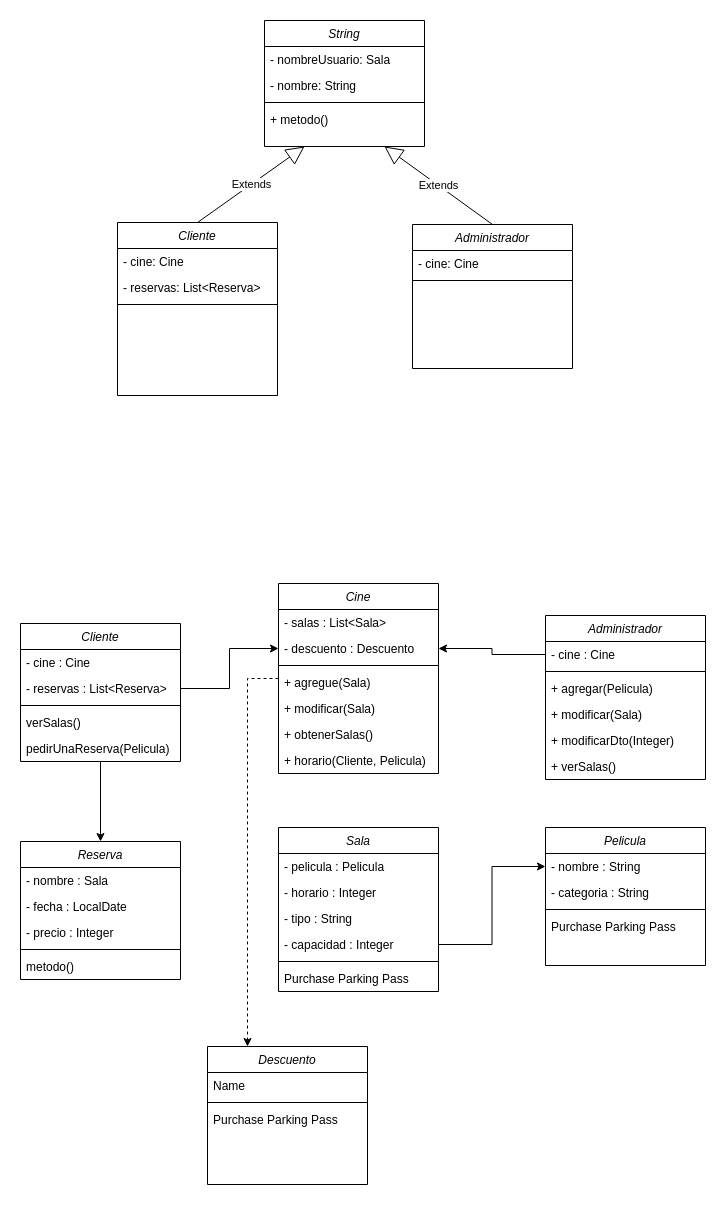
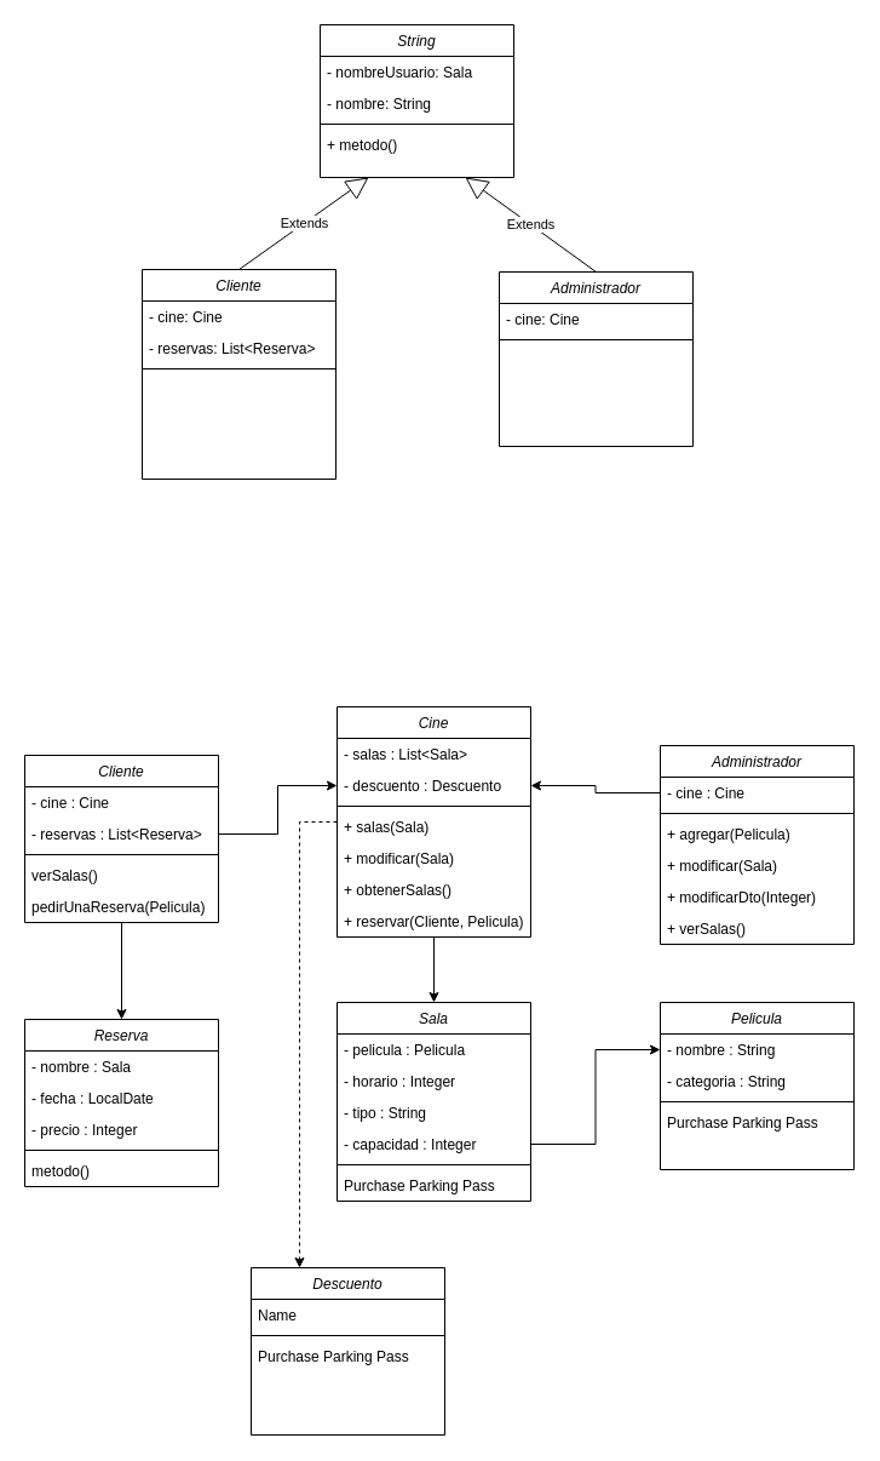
  <mxCell id="0" />
  <mxCell id="1" parent="0" />
  <mxCell id="2" value="Reserva" style="swimlane;fontStyle=2;align=center;verticalAlign=top;childLayout=stackLayout;horizontal=1;startSize=26;horizontalStack=0;resizeParent=1;resizeLast=0;collapsible=1;marginBottom=0;rounded=0;shadow=0;strokeWidth=1;" parent="1" vertex="1"><mxGeometry x="20" y="841" width="160" height="138" as="geometry"><mxRectangle x="230" y="140" width="160" height="26" as="alternateBounds" /></mxGeometry></mxCell>
  <mxCell id="3" value="- nombre : Sala" style="text;align=left;verticalAlign=top;spacingLeft=4;spacingRight=4;overflow=hidden;rotatable=0;points=[[0,0.5],[1,0.5]];portConstraint=eastwest;" vertex="1" parent="2"><mxGeometry y="26" width="160" height="26" as="geometry" /></mxCell>
  <mxCell id="4" value="- fecha : LocalDate" style="text;align=left;verticalAlign=top;spacingLeft=4;spacingRight=4;overflow=hidden;rotatable=0;points=[[0,0.5],[1,0.5]];portConstraint=eastwest;" vertex="1" parent="2"><mxGeometry y="52" width="160" height="26" as="geometry" /></mxCell>
  <mxCell id="5" value="- precio : Integer" style="text;align=left;verticalAlign=top;spacingLeft=4;spacingRight=4;overflow=hidden;rotatable=0;points=[[0,0.5],[1,0.5]];portConstraint=eastwest;" parent="2" vertex="1"><mxGeometry y="78" width="160" height="26" as="geometry" /></mxCell>
  <mxCell id="6" value="" style="line;html=1;strokeWidth=1;align=left;verticalAlign=middle;spacingTop=-1;spacingLeft=3;spacingRight=3;rotatable=0;labelPosition=right;points=[];portConstraint=eastwest;" parent="2" vertex="1"><mxGeometry y="104" width="160" height="8" as="geometry" /></mxCell>
  <mxCell id="7" value="metodo()" style="text;align=left;verticalAlign=top;spacingLeft=4;spacingRight=4;overflow=hidden;rotatable=0;points=[[0,0.5],[1,0.5]];portConstraint=eastwest;" parent="2" vertex="1"><mxGeometry y="112" width="160" height="26" as="geometry" /></mxCell>
  <mxCell id="8" value="Pelicula" style="swimlane;fontStyle=2;align=center;verticalAlign=top;childLayout=stackLayout;horizontal=1;startSize=26;horizontalStack=0;resizeParent=1;resizeLast=0;collapsible=1;marginBottom=0;rounded=0;shadow=0;strokeWidth=1;" vertex="1" parent="1"><mxGeometry x="545" y="827" width="160" height="138" as="geometry"><mxRectangle x="230" y="140" width="160" height="26" as="alternateBounds" /></mxGeometry></mxCell>
  <mxCell id="9" value="- nombre : String" style="text;align=left;verticalAlign=top;spacingLeft=4;spacingRight=4;overflow=hidden;rotatable=0;points=[[0,0.5],[1,0.5]];portConstraint=eastwest;" vertex="1" parent="8"><mxGeometry y="26" width="160" height="26" as="geometry" /></mxCell>
  <mxCell id="10" value="- categoria : String" style="text;align=left;verticalAlign=top;spacingLeft=4;spacingRight=4;overflow=hidden;rotatable=0;points=[[0,0.5],[1,0.5]];portConstraint=eastwest;" vertex="1" parent="8"><mxGeometry y="52" width="160" height="26" as="geometry" /></mxCell>
  <mxCell id="11" value="" style="line;html=1;strokeWidth=1;align=left;verticalAlign=middle;spacingTop=-1;spacingLeft=3;spacingRight=3;rotatable=0;labelPosition=right;points=[];portConstraint=eastwest;" vertex="1" parent="8"><mxGeometry y="78" width="160" height="8" as="geometry" /></mxCell>
  <mxCell id="12" value="Purchase Parking Pass" style="text;align=left;verticalAlign=top;spacingLeft=4;spacingRight=4;overflow=hidden;rotatable=0;points=[[0,0.5],[1,0.5]];portConstraint=eastwest;" vertex="1" parent="8"><mxGeometry y="86" width="160" height="26" as="geometry" /></mxCell>
+ <mxCell id="13" style="edgeStyle=orthogonalEdgeStyle;rounded=0;orthogonalLoop=1;jettySize=auto;html=1;entryX=0.5;entryY=0;entryDx=0;entryDy=0;" edge="1" parent="1" source="15" target="23"><mxGeometry relative="1" as="geometry" /></mxCell>
  <mxCell id="14" style="edgeStyle=orthogonalEdgeStyle;rounded=0;orthogonalLoop=1;jettySize=auto;html=1;entryX=0.25;entryY=0;entryDx=0;entryDy=0;dashed=1;" edge="1" parent="1" source="15" target="37"><mxGeometry relative="1" as="geometry"><Array as="points"><mxPoint x="247" y="678" /></Array></mxGeometry></mxCell>
  <mxCell id="15" value="Cine" style="swimlane;fontStyle=2;align=center;verticalAlign=top;childLayout=stackLayout;horizontal=1;startSize=26;horizontalStack=0;resizeParent=1;resizeLast=0;collapsible=1;marginBottom=0;rounded=0;shadow=0;strokeWidth=1;" vertex="1" parent="1"><mxGeometry x="278" y="583" width="160" height="190" as="geometry"><mxRectangle x="230" y="140" width="160" height="26" as="alternateBounds" /></mxGeometry></mxCell>
  <mxCell id="16" value="- salas : List&lt;Sala&gt;" style="text;align=left;verticalAlign=top;spacingLeft=4;spacingRight=4;overflow=hidden;rotatable=0;points=[[0,0.5],[1,0.5]];portConstraint=eastwest;" vertex="1" parent="15"><mxGeometry y="26" width="160" height="26" as="geometry" /></mxCell>
  <mxCell id="17" value="- descuento : Descuento" style="text;align=left;verticalAlign=top;spacingLeft=4;spacingRight=4;overflow=hidden;rotatable=0;points=[[0,0.5],[1,0.5]];portConstraint=eastwest;" vertex="1" parent="15"><mxGeometry y="52" width="160" height="26" as="geometry" /></mxCell>
  <mxCell id="18" value="" style="line;html=1;strokeWidth=1;align=left;verticalAlign=middle;spacingTop=-1;spacingLeft=3;spacingRight=3;rotatable=0;labelPosition=right;points=[];portConstraint=eastwest;" vertex="1" parent="15"><mxGeometry y="78" width="160" height="8" as="geometry" /></mxCell>
- <mxCell id="19" value="+ agregue(Sala)" style="text;align=left;verticalAlign=top;spacingLeft=4;spacingRight=4;overflow=hidden;rotatable=0;points=[[0,0.5],[1,0.5]];portConstraint=eastwest;" vertex="1" parent="15"><mxGeometry y="86" width="160" height="26" as="geometry" /></mxCell>
+ <mxCell id="19" value="+ salas(Sala)" style="text;align=left;verticalAlign=top;spacingLeft=4;spacingRight=4;overflow=hidden;rotatable=0;points=[[0,0.5],[1,0.5]];portConstraint=eastwest;" vertex="1" parent="15"><mxGeometry y="86" width="160" height="26" as="geometry" /></mxCell>
  <mxCell id="20" value="+ modificar(Sala)" style="text;align=left;verticalAlign=top;spacingLeft=4;spacingRight=4;overflow=hidden;rotatable=0;points=[[0,0.5],[1,0.5]];portConstraint=eastwest;" vertex="1" parent="15"><mxGeometry y="112" width="160" height="26" as="geometry" /></mxCell>
  <mxCell id="21" value="+ obtenerSalas()" style="text;align=left;verticalAlign=top;spacingLeft=4;spacingRight=4;overflow=hidden;rotatable=0;points=[[0,0.5],[1,0.5]];portConstraint=eastwest;" vertex="1" parent="15"><mxGeometry y="138" width="160" height="26" as="geometry" /></mxCell>
- <mxCell id="22" value="+ horario(Cliente, Pelicula)" style="text;align=left;verticalAlign=top;spacingLeft=4;spacingRight=4;overflow=hidden;rotatable=0;points=[[0,0.5],[1,0.5]];portConstraint=eastwest;" vertex="1" parent="15"><mxGeometry y="164" width="160" height="26" as="geometry" /></mxCell>
+ <mxCell id="22" value="+ reservar(Cliente, Pelicula)" style="text;align=left;verticalAlign=top;spacingLeft=4;spacingRight=4;overflow=hidden;rotatable=0;points=[[0,0.5],[1,0.5]];portConstraint=eastwest;" vertex="1" parent="15"><mxGeometry y="164" width="160" height="26" as="geometry" /></mxCell>
  <mxCell id="23" value="Sala" style="swimlane;fontStyle=2;align=center;verticalAlign=top;childLayout=stackLayout;horizontal=1;startSize=26;horizontalStack=0;resizeParent=1;resizeLast=0;collapsible=1;marginBottom=0;rounded=0;shadow=0;strokeWidth=1;" vertex="1" parent="1"><mxGeometry x="278" y="827" width="160" height="164" as="geometry"><mxRectangle x="230" y="140" width="160" height="26" as="alternateBounds" /></mxGeometry></mxCell>
  <mxCell id="24" value="- pelicula : Pelicula" style="text;align=left;verticalAlign=top;spacingLeft=4;spacingRight=4;overflow=hidden;rotatable=0;points=[[0,0.5],[1,0.5]];portConstraint=eastwest;" vertex="1" parent="23"><mxGeometry y="26" width="160" height="26" as="geometry" /></mxCell>
  <mxCell id="25" value="- horario : Integer" style="text;align=left;verticalAlign=top;spacingLeft=4;spacingRight=4;overflow=hidden;rotatable=0;points=[[0,0.5],[1,0.5]];portConstraint=eastwest;" vertex="1" parent="23"><mxGeometry y="52" width="160" height="26" as="geometry" /></mxCell>
  <mxCell id="26" value="- tipo : String" style="text;align=left;verticalAlign=top;spacingLeft=4;spacingRight=4;overflow=hidden;rotatable=0;points=[[0,0.5],[1,0.5]];portConstraint=eastwest;" vertex="1" parent="23"><mxGeometry y="78" width="160" height="26" as="geometry" /></mxCell>
  <mxCell id="27" value="- capacidad : Integer" style="text;align=left;verticalAlign=top;spacingLeft=4;spacingRight=4;overflow=hidden;rotatable=0;points=[[0,0.5],[1,0.5]];portConstraint=eastwest;" vertex="1" parent="23"><mxGeometry y="104" width="160" height="26" as="geometry" /></mxCell>
  <mxCell id="28" value="" style="line;html=1;strokeWidth=1;align=left;verticalAlign=middle;spacingTop=-1;spacingLeft=3;spacingRight=3;rotatable=0;labelPosition=right;points=[];portConstraint=eastwest;" vertex="1" parent="23"><mxGeometry y="130" width="160" height="8" as="geometry" /></mxCell>
  <mxCell id="29" value="Purchase Parking Pass" style="text;align=left;verticalAlign=top;spacingLeft=4;spacingRight=4;overflow=hidden;rotatable=0;points=[[0,0.5],[1,0.5]];portConstraint=eastwest;" vertex="1" parent="23"><mxGeometry y="138" width="160" height="26" as="geometry" /></mxCell>
  <mxCell id="30" style="edgeStyle=orthogonalEdgeStyle;rounded=0;orthogonalLoop=1;jettySize=auto;html=1;" edge="1" parent="1" source="31" target="2"><mxGeometry relative="1" as="geometry" /></mxCell>
  <mxCell id="31" value="Cliente" style="swimlane;fontStyle=2;align=center;verticalAlign=top;childLayout=stackLayout;horizontal=1;startSize=26;horizontalStack=0;resizeParent=1;resizeLast=0;collapsible=1;marginBottom=0;rounded=0;shadow=0;strokeWidth=1;" vertex="1" parent="1"><mxGeometry x="20" y="623" width="160" height="138" as="geometry"><mxRectangle x="230" y="140" width="160" height="26" as="alternateBounds" /></mxGeometry></mxCell>
  <mxCell id="32" value="- cine : Cine" style="text;align=left;verticalAlign=top;spacingLeft=4;spacingRight=4;overflow=hidden;rotatable=0;points=[[0,0.5],[1,0.5]];portConstraint=eastwest;" vertex="1" parent="31"><mxGeometry y="26" width="160" height="26" as="geometry" /></mxCell>
  <mxCell id="33" value="- reservas : List&lt;Reserva&gt;" style="text;align=left;verticalAlign=top;spacingLeft=4;spacingRight=4;overflow=hidden;rotatable=0;points=[[0,0.5],[1,0.5]];portConstraint=eastwest;" vertex="1" parent="31"><mxGeometry y="52" width="160" height="26" as="geometry" /></mxCell>
  <mxCell id="34" value="" style="line;html=1;strokeWidth=1;align=left;verticalAlign=middle;spacingTop=-1;spacingLeft=3;spacingRight=3;rotatable=0;labelPosition=right;points=[];portConstraint=eastwest;" vertex="1" parent="31"><mxGeometry y="78" width="160" height="8" as="geometry" /></mxCell>
  <mxCell id="35" value="verSalas()" style="text;align=left;verticalAlign=top;spacingLeft=4;spacingRight=4;overflow=hidden;rotatable=0;points=[[0,0.5],[1,0.5]];portConstraint=eastwest;" vertex="1" parent="31"><mxGeometry y="86" width="160" height="26" as="geometry" /></mxCell>
  <mxCell id="36" value="pedirUnaReserva(Pelicula)" style="text;align=left;verticalAlign=top;spacingLeft=4;spacingRight=4;overflow=hidden;rotatable=0;points=[[0,0.5],[1,0.5]];portConstraint=eastwest;" vertex="1" parent="31"><mxGeometry y="112" width="160" height="26" as="geometry" /></mxCell>
  <mxCell id="37" value="Descuento" style="swimlane;fontStyle=2;align=center;verticalAlign=top;childLayout=stackLayout;horizontal=1;startSize=26;horizontalStack=0;resizeParent=1;resizeLast=0;collapsible=1;marginBottom=0;rounded=0;shadow=0;strokeWidth=1;" vertex="1" parent="1"><mxGeometry x="207" y="1046" width="160" height="138" as="geometry"><mxRectangle x="230" y="140" width="160" height="26" as="alternateBounds" /></mxGeometry></mxCell>
  <mxCell id="38" value="Name" style="text;align=left;verticalAlign=top;spacingLeft=4;spacingRight=4;overflow=hidden;rotatable=0;points=[[0,0.5],[1,0.5]];portConstraint=eastwest;" vertex="1" parent="37"><mxGeometry y="26" width="160" height="26" as="geometry" /></mxCell>
  <mxCell id="39" value="" style="line;html=1;strokeWidth=1;align=left;verticalAlign=middle;spacingTop=-1;spacingLeft=3;spacingRight=3;rotatable=0;labelPosition=right;points=[];portConstraint=eastwest;" vertex="1" parent="37"><mxGeometry y="52" width="160" height="8" as="geometry" /></mxCell>
  <mxCell id="40" value="Purchase Parking Pass" style="text;align=left;verticalAlign=top;spacingLeft=4;spacingRight=4;overflow=hidden;rotatable=0;points=[[0,0.5],[1,0.5]];portConstraint=eastwest;" vertex="1" parent="37"><mxGeometry y="60" width="160" height="26" as="geometry" /></mxCell>
  <mxCell id="41" value="Administrador" style="swimlane;fontStyle=2;align=center;verticalAlign=top;childLayout=stackLayout;horizontal=1;startSize=26;horizontalStack=0;resizeParent=1;resizeLast=0;collapsible=1;marginBottom=0;rounded=0;shadow=0;strokeWidth=1;" vertex="1" parent="1"><mxGeometry x="545" y="615" width="160" height="164" as="geometry"><mxRectangle x="230" y="140" width="160" height="26" as="alternateBounds" /></mxGeometry></mxCell>
  <mxCell id="42" value="- cine : Cine" style="text;align=left;verticalAlign=top;spacingLeft=4;spacingRight=4;overflow=hidden;rotatable=0;points=[[0,0.5],[1,0.5]];portConstraint=eastwest;" vertex="1" parent="41"><mxGeometry y="26" width="160" height="26" as="geometry" /></mxCell>
  <mxCell id="43" value="" style="line;html=1;strokeWidth=1;align=left;verticalAlign=middle;spacingTop=-1;spacingLeft=3;spacingRight=3;rotatable=0;labelPosition=right;points=[];portConstraint=eastwest;" vertex="1" parent="41"><mxGeometry y="52" width="160" height="8" as="geometry" /></mxCell>
  <mxCell id="44" value="+ agregar(Pelicula)" style="text;align=left;verticalAlign=top;spacingLeft=4;spacingRight=4;overflow=hidden;rotatable=0;points=[[0,0.5],[1,0.5]];portConstraint=eastwest;" vertex="1" parent="41"><mxGeometry y="60" width="160" height="26" as="geometry" /></mxCell>
  <mxCell id="45" value="+ modificar(Sala)" style="text;align=left;verticalAlign=top;spacingLeft=4;spacingRight=4;overflow=hidden;rotatable=0;points=[[0,0.5],[1,0.5]];portConstraint=eastwest;" vertex="1" parent="41"><mxGeometry y="86" width="160" height="26" as="geometry" /></mxCell>
  <mxCell id="46" value="+ modificarDto(Integer)" style="text;align=left;verticalAlign=top;spacingLeft=4;spacingRight=4;overflow=hidden;rotatable=0;points=[[0,0.5],[1,0.5]];portConstraint=eastwest;" vertex="1" parent="41"><mxGeometry y="112" width="160" height="26" as="geometry" /></mxCell>
  <mxCell id="47" value="+ verSalas()" style="text;align=left;verticalAlign=top;spacingLeft=4;spacingRight=4;overflow=hidden;rotatable=0;points=[[0,0.5],[1,0.5]];portConstraint=eastwest;" vertex="1" parent="41"><mxGeometry y="138" width="160" height="26" as="geometry" /></mxCell>
  <mxCell id="48" style="edgeStyle=orthogonalEdgeStyle;rounded=0;orthogonalLoop=1;jettySize=auto;html=1;" edge="1" parent="1" source="33" target="17"><mxGeometry relative="1" as="geometry" /></mxCell>
  <mxCell id="49" style="edgeStyle=orthogonalEdgeStyle;rounded=0;orthogonalLoop=1;jettySize=auto;html=1;entryX=0;entryY=0.5;entryDx=0;entryDy=0;" edge="1" parent="1" source="27" target="9"><mxGeometry relative="1" as="geometry" /></mxCell>
  <mxCell id="50" style="edgeStyle=orthogonalEdgeStyle;rounded=0;orthogonalLoop=1;jettySize=auto;html=1;entryX=1;entryY=0.5;entryDx=0;entryDy=0;" edge="1" parent="1" source="42" target="17"><mxGeometry relative="1" as="geometry" /></mxCell>
  <mxCell id="51" value="Cliente" style="swimlane;fontStyle=2;align=center;verticalAlign=top;childLayout=stackLayout;horizontal=1;startSize=26;horizontalStack=0;resizeParent=1;resizeLast=0;collapsible=1;marginBottom=0;rounded=0;shadow=0;strokeWidth=1;" vertex="1" parent="1"><mxGeometry x="117" y="222" width="160" height="173" as="geometry"><mxRectangle x="230" y="140" width="160" height="26" as="alternateBounds" /></mxGeometry></mxCell>
  <mxCell id="52" value="- cine: Cine" style="text;align=left;verticalAlign=top;spacingLeft=4;spacingRight=4;overflow=hidden;rotatable=0;points=[[0,0.5],[1,0.5]];portConstraint=eastwest;" vertex="1" parent="51"><mxGeometry y="26" width="160" height="26" as="geometry" /></mxCell>
  <mxCell id="53" value="- reservas: List&lt;Reserva&gt;" style="text;align=left;verticalAlign=top;spacingLeft=4;spacingRight=4;overflow=hidden;rotatable=0;points=[[0,0.5],[1,0.5]];portConstraint=eastwest;" vertex="1" parent="51"><mxGeometry y="52" width="160" height="26" as="geometry" /></mxCell>
  <mxCell id="54" value="" style="line;html=1;strokeWidth=1;align=left;verticalAlign=middle;spacingTop=-1;spacingLeft=3;spacingRight=3;rotatable=0;labelPosition=right;points=[];portConstraint=eastwest;" vertex="1" parent="51"><mxGeometry y="78" width="160" height="8" as="geometry" /></mxCell>
  <mxCell id="55" value="Administrador" style="swimlane;fontStyle=2;align=center;verticalAlign=top;childLayout=stackLayout;horizontal=1;startSize=26;horizontalStack=0;resizeParent=1;resizeLast=0;collapsible=1;marginBottom=0;rounded=0;shadow=0;strokeWidth=1;" vertex="1" parent="1"><mxGeometry x="412" y="224" width="160" height="144" as="geometry"><mxRectangle x="230" y="140" width="160" height="26" as="alternateBounds" /></mxGeometry></mxCell>
  <mxCell id="56" value="- cine: Cine" style="text;align=left;verticalAlign=top;spacingLeft=4;spacingRight=4;overflow=hidden;rotatable=0;points=[[0,0.5],[1,0.5]];portConstraint=eastwest;rounded=0;shadow=0;html=0;" vertex="1" parent="55"><mxGeometry y="26" width="160" height="26" as="geometry" /></mxCell>
  <mxCell id="57" value="" style="line;html=1;strokeWidth=1;align=left;verticalAlign=middle;spacingTop=-1;spacingLeft=3;spacingRight=3;rotatable=0;labelPosition=right;points=[];portConstraint=eastwest;" vertex="1" parent="55"><mxGeometry y="52" width="160" height="8" as="geometry" /></mxCell>
  <mxCell id="58" value="String" style="swimlane;fontStyle=2;align=center;verticalAlign=top;childLayout=stackLayout;horizontal=1;startSize=26;horizontalStack=0;resizeParent=1;resizeLast=0;collapsible=1;marginBottom=0;rounded=0;shadow=0;strokeWidth=1;" vertex="1" parent="1"><mxGeometry x="264" y="20" width="160" height="126" as="geometry"><mxRectangle x="230" y="140" width="160" height="26" as="alternateBounds" /></mxGeometry></mxCell>
  <mxCell id="59" value="- nombreUsuario: Sala" style="text;align=left;verticalAlign=top;spacingLeft=4;spacingRight=4;overflow=hidden;rotatable=0;points=[[0,0.5],[1,0.5]];portConstraint=eastwest;rounded=0;shadow=0;html=0;" vertex="1" parent="58"><mxGeometry y="26" width="160" height="26" as="geometry" /></mxCell>
  <mxCell id="60" value="- nombre: String" style="text;align=left;verticalAlign=top;spacingLeft=4;spacingRight=4;overflow=hidden;rotatable=0;points=[[0,0.5],[1,0.5]];portConstraint=eastwest;rounded=0;shadow=0;html=0;" vertex="1" parent="58"><mxGeometry y="52" width="160" height="26" as="geometry" /></mxCell>
  <mxCell id="61" value="" style="line;html=1;strokeWidth=1;align=left;verticalAlign=middle;spacingTop=-1;spacingLeft=3;spacingRight=3;rotatable=0;labelPosition=right;points=[];portConstraint=eastwest;" vertex="1" parent="58"><mxGeometry y="78" width="160" height="8" as="geometry" /></mxCell>
  <mxCell id="62" value="+ metodo()" style="text;align=left;verticalAlign=top;spacingLeft=4;spacingRight=4;overflow=hidden;rotatable=0;points=[[0,0.5],[1,0.5]];portConstraint=eastwest;" vertex="1" parent="58"><mxGeometry y="86" width="160" height="26" as="geometry" /></mxCell>
  <mxCell id="63" value="Extends" style="endArrow=block;endSize=16;endFill=0;html=1;rounded=0;exitX=0.5;exitY=0;exitDx=0;exitDy=0;entryX=0.25;entryY=1;entryDx=0;entryDy=0;" edge="1" parent="1" source="51" target="58"><mxGeometry width="160" relative="1" as="geometry"><mxPoint x="205" y="187" as="sourcePoint" /><mxPoint x="365" y="187" as="targetPoint" /></mxGeometry></mxCell>
  <mxCell id="64" value="Extends" style="endArrow=block;endSize=16;endFill=0;html=1;rounded=0;exitX=0.5;exitY=0;exitDx=0;exitDy=0;entryX=0.75;entryY=1;entryDx=0;entryDy=0;" edge="1" parent="1" source="55" target="58"><mxGeometry width="160" relative="1" as="geometry"><mxPoint x="207" y="232" as="sourcePoint" /><mxPoint x="314" y="156" as="targetPoint" /></mxGeometry></mxCell>
